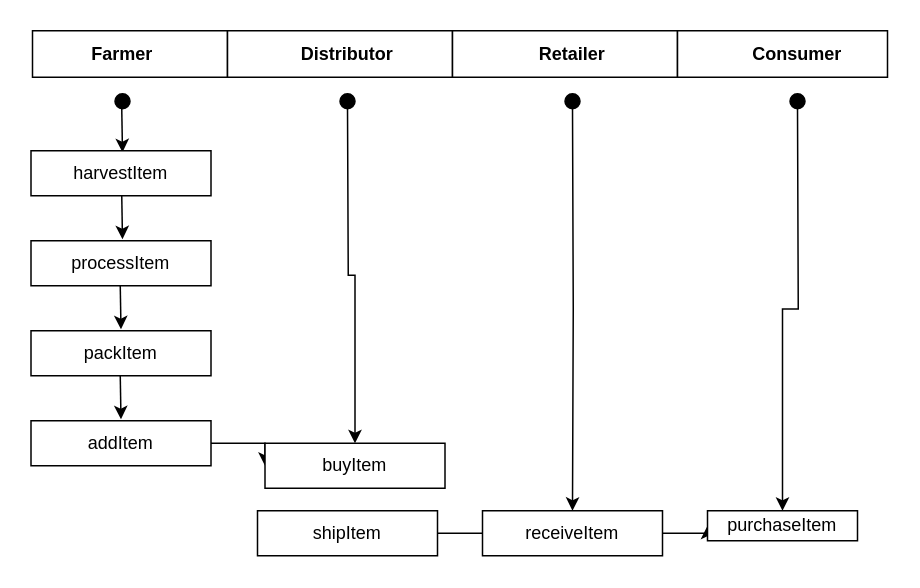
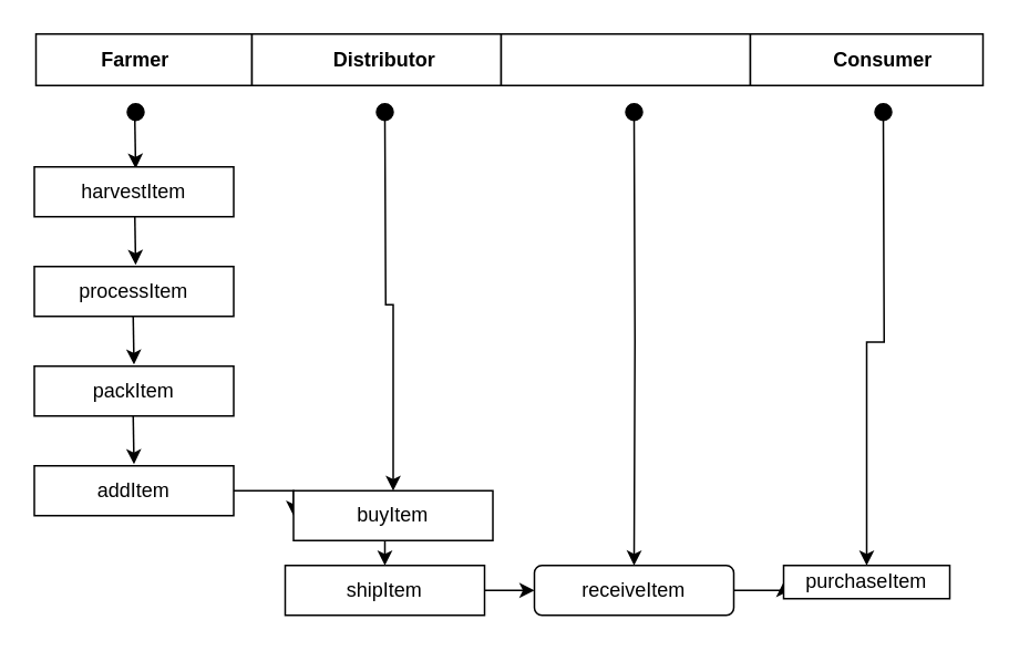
  <mxCell id="0" />
  <mxCell id="1" parent="0" />
  <mxCell id="2" value="" style="rounded=0;whiteSpace=wrap;html=1;" vertex="1" parent="1"><mxGeometry x="21" y="20" width="130" height="31" as="geometry" /></mxCell>
  <mxCell id="3" value="&lt;b&gt;Farmer&lt;/b&gt;" style="text;html=1;strokeColor=none;fillColor=none;align=center;verticalAlign=middle;whiteSpace=wrap;rounded=0;" vertex="1" parent="1"><mxGeometry x="51" y="25.5" width="60" height="20" as="geometry" /></mxCell>
  <mxCell id="4" value="" style="endArrow=classic;html=1;" edge="1" parent="1"><mxGeometry width="50" height="50" relative="1" as="geometry"><mxPoint x="80.5" y="72" as="sourcePoint" /><mxPoint x="81" y="101" as="targetPoint" /></mxGeometry></mxCell>
  <mxCell id="5" value="" style="ellipse;whiteSpace=wrap;html=1;aspect=fixed;fillColor=#000000;" vertex="1" parent="1"><mxGeometry x="76" y="62" width="10" height="10" as="geometry" /></mxCell>
  <mxCell id="6" value="" style="rounded=0;whiteSpace=wrap;html=1;fillColor=#FFFFFF;" vertex="1" parent="1"><mxGeometry x="20" y="100" width="120" height="30" as="geometry" /></mxCell>
  <mxCell id="7" value="harvestItem" style="text;html=1;strokeColor=none;fillColor=none;align=center;verticalAlign=middle;whiteSpace=wrap;rounded=0;" vertex="1" parent="1"><mxGeometry x="35" y="105" width="90" height="20" as="geometry" /></mxCell>
  <mxCell id="8" value="processItem" style="rounded=0;whiteSpace=wrap;html=1;fillColor=#FFFFFF;" vertex="1" parent="1"><mxGeometry x="20" y="160" width="120" height="30" as="geometry" /></mxCell>
  <mxCell id="9" value="packItem" style="rounded=0;whiteSpace=wrap;html=1;fillColor=#FFFFFF;" vertex="1" parent="1"><mxGeometry x="20" y="220" width="120" height="30" as="geometry" /></mxCell>
  <mxCell id="10" style="edgeStyle=orthogonalEdgeStyle;rounded=0;orthogonalLoop=1;jettySize=auto;html=1;exitX=1;exitY=0.5;exitDx=0;exitDy=0;entryX=0;entryY=0.5;entryDx=0;entryDy=0;" edge="1" parent="1" source="11" target="21"><mxGeometry relative="1" as="geometry" /></mxCell>
  <mxCell id="11" value="addItem" style="rounded=0;whiteSpace=wrap;html=1;fillColor=#FFFFFF;" vertex="1" parent="1"><mxGeometry x="20" y="280" width="120" height="30" as="geometry" /></mxCell>
  <mxCell id="12" value="" style="endArrow=classic;html=1;" edge="1" parent="1"><mxGeometry width="50" height="50" relative="1" as="geometry"><mxPoint x="80.5" y="130" as="sourcePoint" /><mxPoint x="81" y="159" as="targetPoint" /></mxGeometry></mxCell>
  <mxCell id="13" value="" style="endArrow=classic;html=1;" edge="1" parent="1"><mxGeometry width="50" height="50" relative="1" as="geometry"><mxPoint x="79.5" y="190" as="sourcePoint" /><mxPoint x="80" y="219" as="targetPoint" /></mxGeometry></mxCell>
  <mxCell id="14" value="" style="endArrow=classic;html=1;" edge="1" parent="1"><mxGeometry width="50" height="50" relative="1" as="geometry"><mxPoint x="79.5" y="250" as="sourcePoint" /><mxPoint x="80" y="279" as="targetPoint" /></mxGeometry></mxCell>
  <mxCell id="15" value="" style="rounded=0;whiteSpace=wrap;html=1;" vertex="1" parent="1"><mxGeometry x="151" y="20" width="150" height="31" as="geometry" /></mxCell>
  <mxCell id="16" style="edgeStyle=orthogonalEdgeStyle;rounded=0;orthogonalLoop=1;jettySize=auto;html=1;entryX=0.5;entryY=0;entryDx=0;entryDy=0;" edge="1" parent="1" target="21"><mxGeometry relative="1" as="geometry"><mxPoint x="231" y="70" as="sourcePoint" /></mxGeometry></mxCell>
  <mxCell id="17" value="&lt;b&gt;Distributor&lt;/b&gt;" style="text;html=1;strokeColor=none;fillColor=none;align=center;verticalAlign=middle;whiteSpace=wrap;rounded=0;" vertex="1" parent="1"><mxGeometry x="201" y="25.5" width="60" height="20" as="geometry" /></mxCell>
- <mxCell id="18" style="edgeStyle=orthogonalEdgeStyle;rounded=0;orthogonalLoop=1;jettySize=auto;html=1;exitX=1;exitY=0.5;exitDx=0;exitDy=0;entryX=0;entryY=0.5;entryDx=0;entryDy=0;endArrow=none;" edge="1" parent="1" source="19" target="26"><mxGeometry relative="1" as="geometry" /></mxCell>
+ <mxCell id="18" style="edgeStyle=orthogonalEdgeStyle;rounded=0;orthogonalLoop=1;jettySize=auto;html=1;exitX=1;exitY=0.5;exitDx=0;exitDy=0;entryX=0;entryY=0.5;entryDx=0;entryDy=0;" edge="1" parent="1" source="19" target="26"><mxGeometry relative="1" as="geometry" /></mxCell>
  <mxCell id="19" value="shipItem" style="rounded=0;whiteSpace=wrap;html=1;fillColor=#FFFFFF;" vertex="1" parent="1"><mxGeometry x="171" y="340" width="120" height="30" as="geometry" /></mxCell>
+ <mxCell id="20" style="edgeStyle=orthogonalEdgeStyle;rounded=0;orthogonalLoop=1;jettySize=auto;html=1;exitX=0.5;exitY=1;exitDx=0;exitDy=0;entryX=0.5;entryY=0;entryDx=0;entryDy=0;" edge="1" parent="1" source="21" target="19"><mxGeometry relative="1" as="geometry" /></mxCell>
  <mxCell id="21" value="buyItem" style="rounded=0;whiteSpace=wrap;html=1;fillColor=#FFFFFF;" vertex="1" parent="1"><mxGeometry x="176" y="295" width="120" height="30" as="geometry" /></mxCell>
  <mxCell id="22" value="" style="rounded=0;whiteSpace=wrap;html=1;" vertex="1" parent="1"><mxGeometry x="301" y="20" width="150" height="31" as="geometry" /></mxCell>
  <mxCell id="23" style="edgeStyle=orthogonalEdgeStyle;rounded=0;orthogonalLoop=1;jettySize=auto;html=1;entryX=0.5;entryY=0;entryDx=0;entryDy=0;" edge="1" parent="1" target="26"><mxGeometry relative="1" as="geometry"><mxPoint x="381" y="70" as="sourcePoint" /></mxGeometry></mxCell>
- <mxCell id="24" value="&lt;b&gt;Retailer&lt;/b&gt;" style="text;html=1;strokeColor=none;fillColor=none;align=center;verticalAlign=middle;whiteSpace=wrap;rounded=0;" vertex="1" parent="1"><mxGeometry x="351" y="25.5" width="60" height="20" as="geometry" /></mxCell>
  <mxCell id="25" style="edgeStyle=orthogonalEdgeStyle;rounded=0;orthogonalLoop=1;jettySize=auto;html=1;exitX=1;exitY=0.5;exitDx=0;exitDy=0;entryX=0;entryY=0.5;entryDx=0;entryDy=0;" edge="1" parent="1" source="26" target="30"><mxGeometry relative="1" as="geometry" /></mxCell>
- <mxCell id="26" value="receiveItem" style="rounded=0;whiteSpace=wrap;html=1;fillColor=#FFFFFF;" vertex="1" parent="1"><mxGeometry x="321" y="340" width="120" height="30" as="geometry" /></mxCell>
+ <mxCell id="26" value="receiveItem" style="whiteSpace=wrap;html=1;fillColor=#FFFFFF;rounded=1;" vertex="1" parent="1"><mxGeometry x="321" y="340" width="120" height="30" as="geometry" /></mxCell>
  <mxCell id="27" value="" style="rounded=0;whiteSpace=wrap;html=1;" vertex="1" parent="1"><mxGeometry x="451" y="20" width="140" height="31" as="geometry" /></mxCell>
  <mxCell id="28" style="edgeStyle=orthogonalEdgeStyle;rounded=0;orthogonalLoop=1;jettySize=auto;html=1;entryX=0.5;entryY=0;entryDx=0;entryDy=0;" edge="1" target="30" parent="1"><mxGeometry relative="1" as="geometry"><mxPoint x="531" y="70" as="sourcePoint" /></mxGeometry></mxCell>
  <mxCell id="29" value="&lt;b&gt;Consumer&lt;/b&gt;" style="text;html=1;strokeColor=none;fillColor=none;align=center;verticalAlign=middle;whiteSpace=wrap;rounded=0;" vertex="1" parent="1"><mxGeometry x="501" y="25.5" width="60" height="20" as="geometry" /></mxCell>
  <mxCell id="30" value="purchaseItem" style="rounded=0;whiteSpace=wrap;html=1;fillColor=#FFFFFF;" vertex="1" parent="1"><mxGeometry x="471" y="340" width="100" height="20" as="geometry" /></mxCell>
  <mxCell id="31" value="" style="ellipse;whiteSpace=wrap;html=1;aspect=fixed;fillColor=#000000;" vertex="1" parent="1"><mxGeometry x="226" y="62" width="10" height="10" as="geometry" /></mxCell>
  <mxCell id="32" value="" style="ellipse;whiteSpace=wrap;html=1;aspect=fixed;fillColor=#000000;" vertex="1" parent="1"><mxGeometry x="526" y="62" width="10" height="10" as="geometry" /></mxCell>
  <mxCell id="33" value="" style="ellipse;whiteSpace=wrap;html=1;aspect=fixed;fillColor=#000000;" vertex="1" parent="1"><mxGeometry x="376" y="62" width="10" height="10" as="geometry" /></mxCell>
